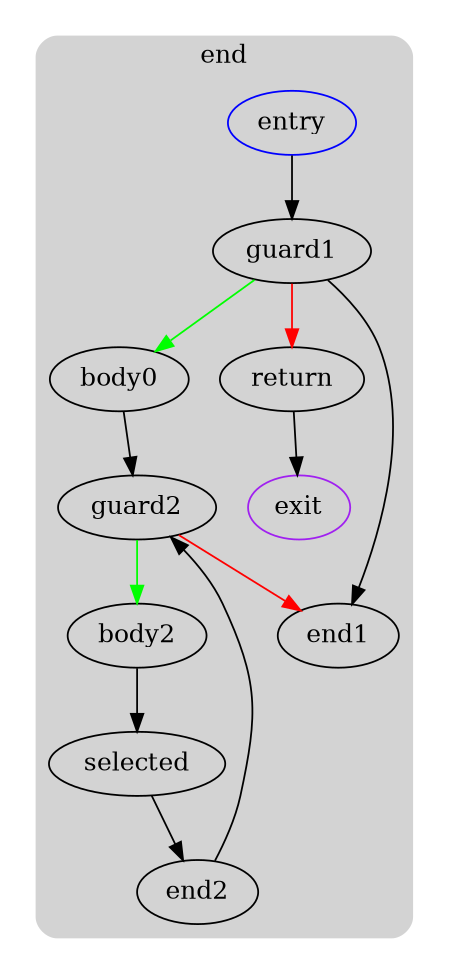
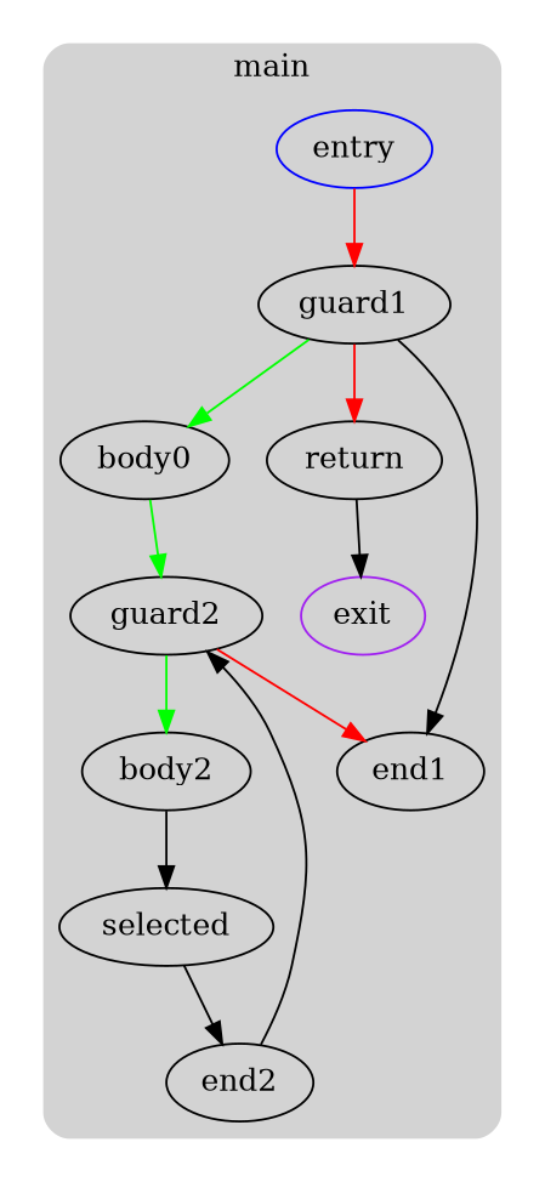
  digraph {
    compound=true
    node [shape=oval]
    n1 [color=blue label=entry rank=source]
    n2 [label=guard1]
    n3 [label=body0]
    n4 [label=return]
    n5 [label=guard2]
    n6 [label=body2]
    n7 [label=end1]
    n8 [label=selected]
    n9 [label=end2]
    n10 [color=purple label=exit rank=sink shape=""]
    subgraph cluster_1 {
      peripheries=0
      subgraph cluster_2 {
        bgcolor=lightgray
        color=darkgray
-       label=end
+       label=main
        peripheries=0
        style=rounded
        n1
        n2
        n3
        n4
        n5
        n6
        n7
        n8
        n9
        n10
      }
    }
-   n1 -> n2
+   n1 -> n2 [color=red]
    n2 -> n3 [color=green]
    n2 -> n4 [color=red]
    n2 -> n7
-   n3 -> n5
+   n3 -> n5 [color=green]
    n4 -> n10 [color=black]
    n5 -> n6 [color=green]
    n5 -> n7 [color=red]
    n6 -> n8
    n8 -> n9
    n9 -> n5
  }
